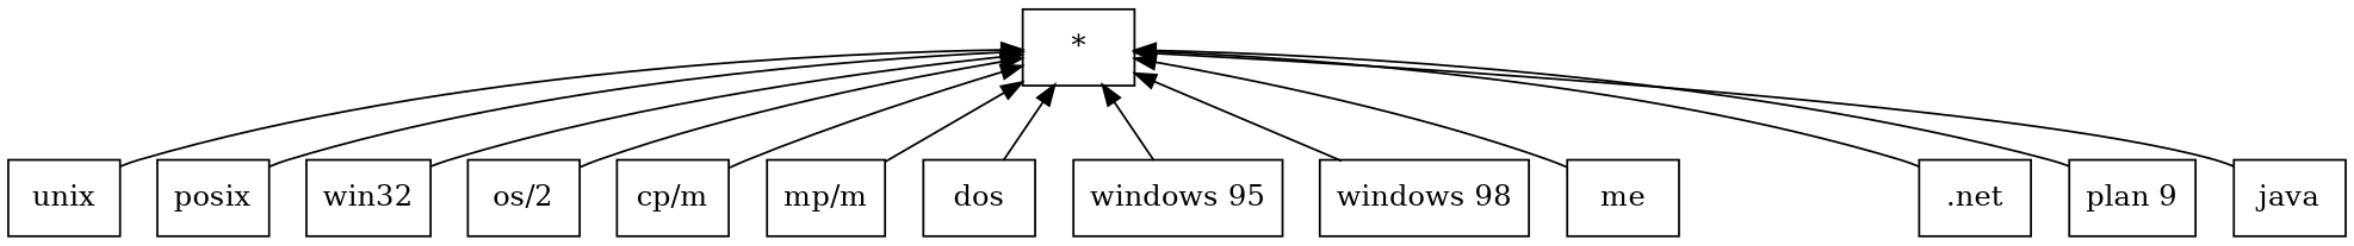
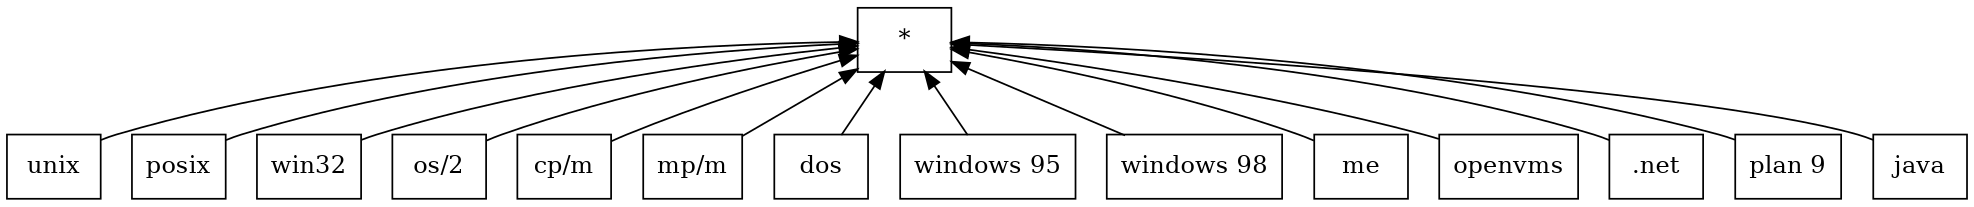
  digraph {
    rankdir=BT
    node [shape=record]
    n1 [label="{unix}"]
    n2 [label="{*}"]
    n3 [label="{posix}"]
    n4 [label="{win32}"]
    n5 [label="{os/2}"]
    n6 [label="{cp/m}"]
    n7 [label="{mp/m}"]
    n8 [label="{dos}"]
    n9 [label="{windows 95}"]
    n10 [label="{windows 98}"]
    n11 [label="{me}"]
+   n12 [label="{openvms}"]
    n13 [label="{.net}"]
    n14 [label="{plan 9}"]
    n15 [label="{java}"]
    subgraph sub_1 {
      n1
      n2
      n3
      n4
      n5
      n6
      n7
      n8
      n9
      n10
      n11
+     n12
      n13
      n14
      n15
    }
    n1 -> n2
    n3 -> n2
    n4 -> n2
    n5 -> n2
    n6 -> n2
    n7 -> n2
    n8 -> n2
    n9 -> n2
    n10 -> n2
    n11 -> n2
+   n12 -> n2
    n13 -> n2
    n14 -> n2
    n15 -> n2
  }
